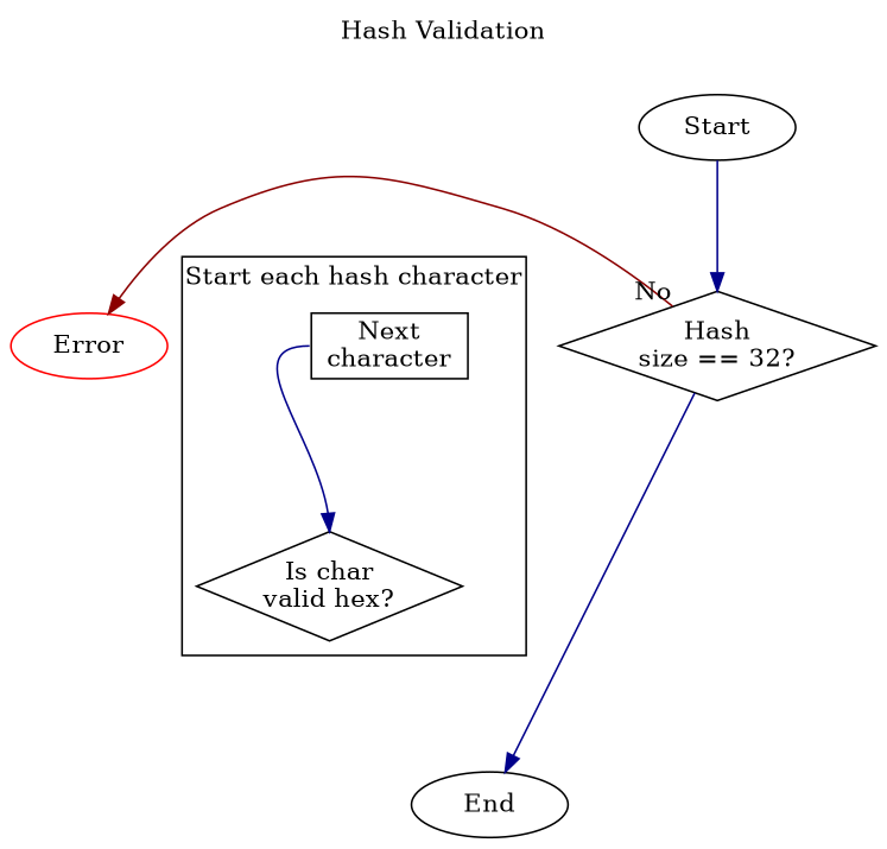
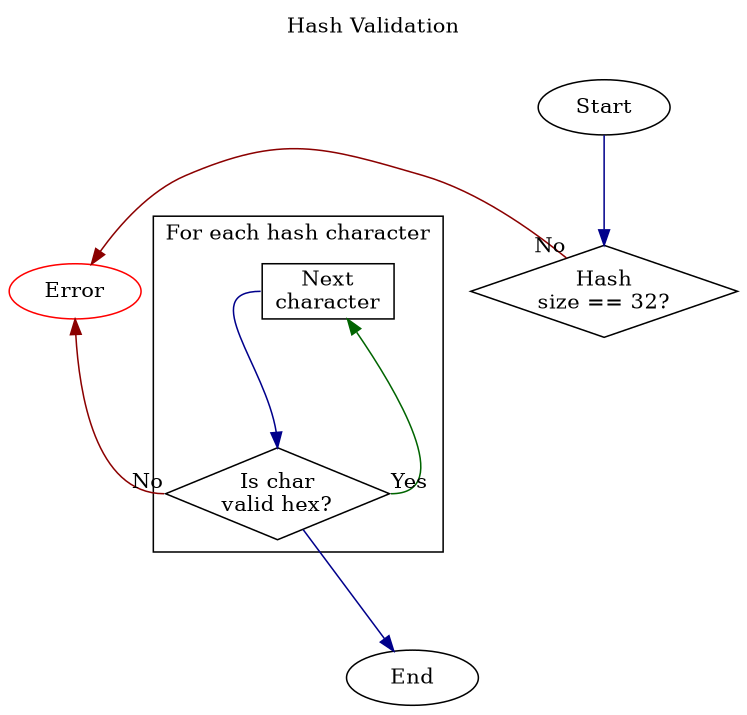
  digraph {
    compound=true
    label="Hash Validation"
    labelloc=t
    nodesep=0.7
    ranksep=1
    node [margin=0 shape=oval]
    edge [color=darkblue]
    Error [color=red width=1.2]
    n2 [label="Hash\nsize == 32?" shape=diamond width=1.2]
    n3 [label="Next\ncharacter" shape=rect width=1.2]
    n4 [label="Is char\nvalid hex?" shape=diamond width=1.2]
    End [width=1.2]
    Start [width=1.2]
    subgraph sub_1 {
      rank=same
      Error
      n2
    }
    subgraph cluster_2 {
-     label="Start each hash character"
+     label="For each hash character"
      n3
      n4
    }
    Error -> n2 [color=darkred dir=back headlabel=No]
+   Error -> n4 [color=darkred dir=back headlabel=No headport=w]
    n3 -> n4 [headport=n tailport=w]
-   n2 -> End
+   n4 -> n3 [color=darkgreen taillabel=Yes tailport=e]
+   n4 -> End
    Start -> n2
  }
